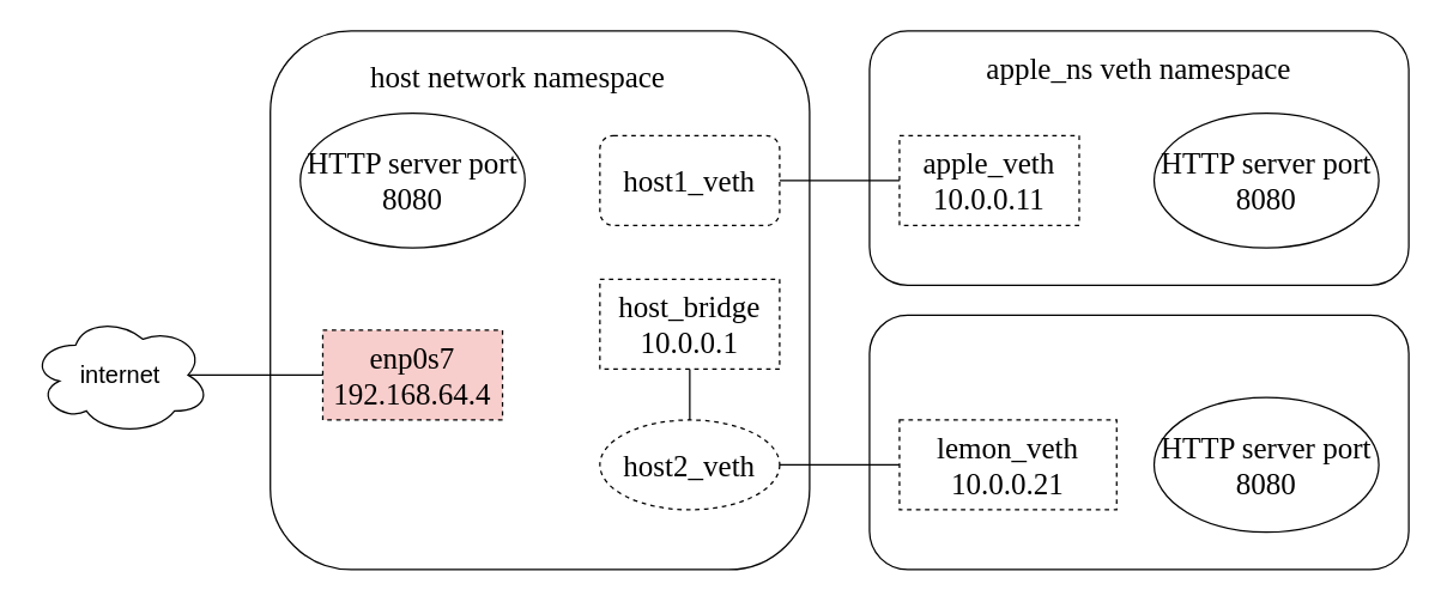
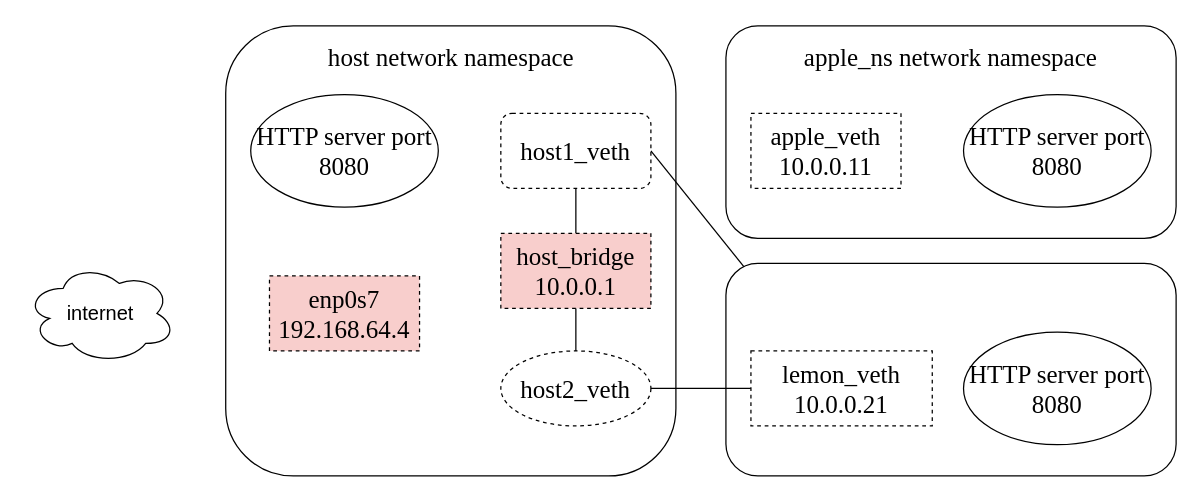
  <mxCell id="0" />
  <mxCell id="1" parent="0" />
  <mxCell id="2" value="" style="rounded=1;whiteSpace=wrap;html=1;" parent="1" vertex="1"><mxGeometry x="180" y="20" width="360" height="360" as="geometry" /></mxCell>
- <mxCell id="3" value="host network namespace" style="text;html=1;strokeColor=none;fillColor=none;align=center;verticalAlign=middle;whiteSpace=wrap;rounded=0;fontSize=20;fontFamily=Architects Daughter;" parent="1" vertex="1"><mxGeometry x="207.5" y="35" width="275" height="30" as="geometry" /></mxCell>
+ <mxCell id="3" value="host network namespace" style="text;html=1;strokeColor=none;fillColor=none;align=center;verticalAlign=middle;whiteSpace=wrap;rounded=0;fontSize=20;fontFamily=Architects Daughter;" parent="1" vertex="1"><mxGeometry x="222.5" y="30" width="275" height="30" as="geometry" /></mxCell>
  <mxCell id="4" value="HTTP server port 8080" style="ellipse;whiteSpace=wrap;html=1;hachureGap=4;fontFamily=Architects Daughter;fontSource=https%3A%2F%2Ffonts.googleapis.com%2Fcss%3Ffamily%3DArchitects%2BDaughter;fontSize=20;" parent="1" vertex="1"><mxGeometry x="200" y="75" width="150" height="90" as="geometry" /></mxCell>
  <mxCell id="5" value="" style="rounded=1;whiteSpace=wrap;html=1;" parent="1" vertex="1"><mxGeometry x="580" y="20" width="360" height="170" as="geometry" /></mxCell>
- <mxCell id="6" value="apple_ns veth namespace" style="text;html=1;strokeColor=none;fillColor=none;align=center;verticalAlign=middle;whiteSpace=wrap;rounded=0;fontSize=20;fontFamily=Architects Daughter;" parent="1" vertex="1"><mxGeometry x="596.25" y="30" width="327.5" height="30" as="geometry" /></mxCell>
+ <mxCell id="6" value="apple_ns network namespace" style="text;html=1;strokeColor=none;fillColor=none;align=center;verticalAlign=middle;whiteSpace=wrap;rounded=0;fontSize=20;fontFamily=Architects Daughter;" parent="1" vertex="1"><mxGeometry x="596.25" y="30" width="327.5" height="30" as="geometry" /></mxCell>
  <mxCell id="7" value="&lt;div&gt;host1_veth&lt;/div&gt;" style="whiteSpace=wrap;html=1;hachureGap=4;fontFamily=Architects Daughter;fontSource=https%3A%2F%2Ffonts.googleapis.com%2Fcss%3Ffamily%3DArchitects%2BDaughter;fontSize=20;dashed=1;strokeColor=default;rounded=1;" parent="1" vertex="1"><mxGeometry x="400" y="90" width="120" height="60" as="geometry" /></mxCell>
  <mxCell id="8" value="&lt;div&gt;apple_veth&lt;/div&gt;&lt;div&gt;10.0.0.11&lt;br&gt;&lt;/div&gt;" style="rounded=0;whiteSpace=wrap;html=1;hachureGap=4;fontFamily=Architects Daughter;fontSource=https%3A%2F%2Ffonts.googleapis.com%2Fcss%3Ffamily%3DArchitects%2BDaughter;fontSize=20;dashed=1;strokeColor=default;" parent="1" vertex="1"><mxGeometry x="600" y="90" width="120" height="60" as="geometry" /></mxCell>
- <mxCell id="9" value="" style="endArrow=none;html=1;rounded=0;hachureGap=4;fontFamily=Architects Daughter;fontSource=https%3A%2F%2Ffonts.googleapis.com%2Fcss%3Ffamily%3DArchitects%2BDaughter;fontSize=16;exitX=1;exitY=0.5;exitDx=0;exitDy=0;entryX=0;entryY=0.5;entryDx=0;entryDy=0;" parent="1" source="7" target="8" edge="1"><mxGeometry width="50" height="50" relative="1" as="geometry"><mxPoint x="560" y="200" as="sourcePoint" /><mxPoint x="610" y="150" as="targetPoint" /></mxGeometry></mxCell>
+ <mxCell id="9" value="" style="endArrow=none;html=1;rounded=0;hachureGap=4;fontFamily=Architects Daughter;fontSource=https%3A%2F%2Ffonts.googleapis.com%2Fcss%3Ffamily%3DArchitects%2BDaughter;fontSize=16;exitX=1;exitY=0.5;exitDx=0;exitDy=0;" parent="1" source="7" target="15" edge="1"><mxGeometry width="50" height="50" relative="1" as="geometry"><mxPoint x="560" y="200" as="sourcePoint" /><mxPoint x="610" y="150" as="targetPoint" /></mxGeometry></mxCell>
  <mxCell id="10" value="HTTP server port 8080" style="ellipse;whiteSpace=wrap;html=1;hachureGap=4;fontFamily=Architects Daughter;fontSource=https%3A%2F%2Ffonts.googleapis.com%2Fcss%3Ffamily%3DArchitects%2BDaughter;fontSize=20;" parent="1" vertex="1"><mxGeometry x="770" y="75" width="150" height="90" as="geometry" /></mxCell>
  <mxCell id="11" value="&lt;div&gt;enp0s7&lt;/div&gt;&lt;div&gt;192.168.64.4&lt;br&gt;&lt;/div&gt;" style="rounded=0;whiteSpace=wrap;html=1;hachureGap=4;fontFamily=Architects Daughter;fontSource=https%3A%2F%2Ffonts.googleapis.com%2Fcss%3Ffamily%3DArchitects%2BDaughter;fontSize=20;dashed=1;strokeColor=default;fillColor=#f8cecc;" parent="1" vertex="1"><mxGeometry x="215" y="220" width="120" height="60" as="geometry" /></mxCell>
  <mxCell id="12" value="&lt;font style=&quot;font-size: 16px;&quot;&gt;internet&lt;/font&gt;" style="ellipse;shape=cloud;whiteSpace=wrap;html=1;" parent="1" vertex="1"><mxGeometry x="20" y="210" width="120" height="80" as="geometry" /></mxCell>
- <mxCell id="13" value="" style="endArrow=none;html=1;rounded=0;exitX=0.875;exitY=0.5;exitDx=0;exitDy=0;exitPerimeter=0;entryX=0;entryY=0.5;entryDx=0;entryDy=0;" parent="1" source="12" target="11" edge="1"><mxGeometry width="50" height="50" relative="1" as="geometry"><mxPoint x="320" y="250" as="sourcePoint" /><mxPoint x="180" y="290" as="targetPoint" /></mxGeometry></mxCell>
  <mxCell id="14" value="" style="rounded=1;whiteSpace=wrap;html=1;" vertex="1" parent="1"><mxGeometry x="580" y="210" width="360" height="170" as="geometry" /></mxCell>
  <mxCell id="15" value="&lt;div&gt;lemon_veth&lt;/div&gt;&lt;div&gt;10.0.0.21&lt;br&gt;&lt;/div&gt;" style="rounded=0;whiteSpace=wrap;html=1;hachureGap=4;fontFamily=Architects Daughter;fontSource=https%3A%2F%2Ffonts.googleapis.com%2Fcss%3Ffamily%3DArchitects%2BDaughter;fontSize=20;dashed=1;strokeColor=default;" vertex="1" parent="1"><mxGeometry x="600" y="280" width="145" height="60" as="geometry" /></mxCell>
  <mxCell id="16" value="HTTP server port 8080" style="ellipse;whiteSpace=wrap;html=1;hachureGap=4;fontFamily=Architects Daughter;fontSource=https%3A%2F%2Ffonts.googleapis.com%2Fcss%3Ffamily%3DArchitects%2BDaughter;fontSize=20;" vertex="1" parent="1"><mxGeometry x="770" y="265" width="150" height="90" as="geometry" /></mxCell>
  <mxCell id="17" value="&lt;div&gt;host2_veth&lt;/div&gt;" style="ellipse;whiteSpace=wrap;html=1;hachureGap=4;fontFamily=Architects Daughter;fontSource=https%3A%2F%2Ffonts.googleapis.com%2Fcss%3Ffamily%3DArchitects%2BDaughter;fontSize=20;dashed=1;strokeColor=default;" vertex="1" parent="1"><mxGeometry x="400" y="280" width="120" height="60" as="geometry" /></mxCell>
  <mxCell id="18" value="" style="endArrow=none;html=1;rounded=0;entryX=0;entryY=0.5;entryDx=0;entryDy=0;exitX=1;exitY=0.5;exitDx=0;exitDy=0;" edge="1" parent="1" source="17" target="15"><mxGeometry width="50" height="50" relative="1" as="geometry"><mxPoint x="510" y="180" as="sourcePoint" /><mxPoint x="560" y="130" as="targetPoint" /></mxGeometry></mxCell>
- <mxCell id="19" value="&lt;div&gt;host_bridge&lt;/div&gt;&lt;div&gt;10.0.0.1&lt;br&gt;&lt;/div&gt;" style="rounded=0;whiteSpace=wrap;html=1;hachureGap=4;fontFamily=Architects Daughter;fontSource=https%3A%2F%2Ffonts.googleapis.com%2Fcss%3Ffamily%3DArchitects%2BDaughter;fontSize=20;dashed=1;strokeColor=default;" vertex="1" parent="1"><mxGeometry x="400" y="186" width="120" height="60" as="geometry" /></mxCell>
+ <mxCell id="19" value="&lt;div&gt;host_bridge&lt;/div&gt;&lt;div&gt;10.0.0.1&lt;br&gt;&lt;/div&gt;" style="rounded=0;whiteSpace=wrap;html=1;hachureGap=4;fontFamily=Architects Daughter;fontSource=https%3A%2F%2Ffonts.googleapis.com%2Fcss%3Ffamily%3DArchitects%2BDaughter;fontSize=20;dashed=1;strokeColor=default;fillColor=#f8cecc;" vertex="1" parent="1"><mxGeometry x="400" y="186" width="120" height="60" as="geometry" /></mxCell>
  <mxCell id="20" value="" style="endArrow=none;html=1;rounded=0;exitX=0.5;exitY=0;exitDx=0;exitDy=0;entryX=0.5;entryY=1;entryDx=0;entryDy=0;" edge="1" parent="1" source="17" target="19"><mxGeometry width="50" height="50" relative="1" as="geometry"><mxPoint x="530" y="320" as="sourcePoint" /><mxPoint x="430" y="470" as="targetPoint" /></mxGeometry></mxCell>
+ <mxCell id="21" value="" style="endArrow=none;html=1;rounded=0;exitX=0.5;exitY=0;exitDx=0;exitDy=0;entryX=0.5;entryY=1;entryDx=0;entryDy=0;" edge="1" parent="1" source="19" target="7"><mxGeometry width="50" height="50" relative="1" as="geometry"><mxPoint x="470" y="290" as="sourcePoint" /><mxPoint x="470" y="250" as="targetPoint" /></mxGeometry></mxCell>
